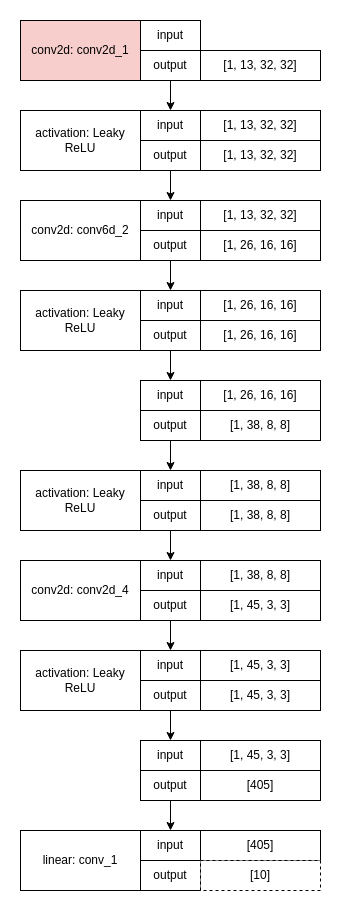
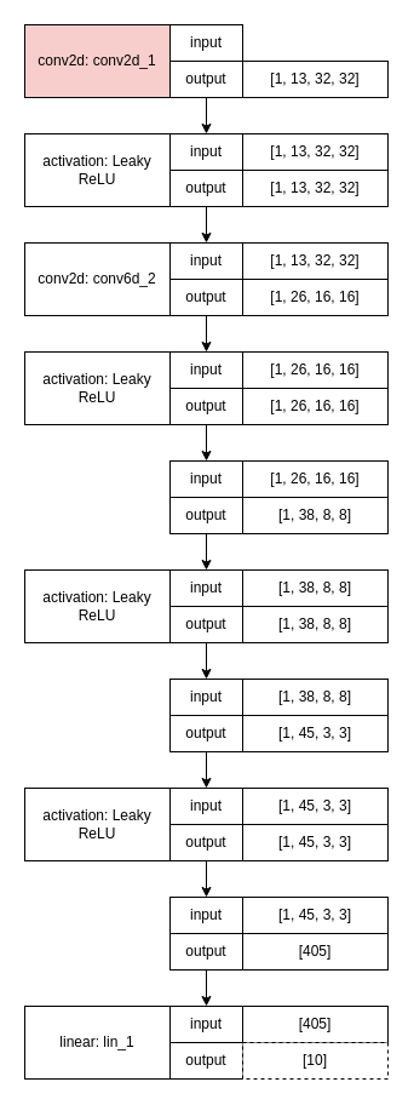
  <mxCell id="0" />
  <mxCell id="1" parent="0" />
  <mxCell id="2" value="" style="group" vertex="1" connectable="0" parent="1"><mxGeometry x="20" y="20" width="300" height="60" as="geometry" /></mxCell>
  <mxCell id="3" value="conv2d: conv2d_1" style="rounded=0;whiteSpace=wrap;html=1;fillColor=#f8cecc;" vertex="1" parent="2"><mxGeometry width="120" height="60" as="geometry" /></mxCell>
  <mxCell id="4" value="input" style="rounded=0;whiteSpace=wrap;html=1;" vertex="1" parent="2"><mxGeometry x="120" width="60" height="30" as="geometry" /></mxCell>
  <mxCell id="5" value="output" style="rounded=0;whiteSpace=wrap;html=1;" vertex="1" parent="2"><mxGeometry x="120" y="30" width="60" height="30" as="geometry" /></mxCell>
  <mxCell id="6" value="[1, 13, 32, 32]" style="rounded=0;whiteSpace=wrap;html=1;" vertex="1" parent="2"><mxGeometry x="180" y="30" width="120" height="30" as="geometry" /></mxCell>
  <mxCell id="7" value="" style="group" vertex="1" connectable="0" parent="1"><mxGeometry x="20" y="200" width="300" height="60" as="geometry" /></mxCell>
  <mxCell id="8" value="conv2d: conv6d_2" style="rounded=0;whiteSpace=wrap;html=1;" vertex="1" parent="7"><mxGeometry width="120" height="60" as="geometry" /></mxCell>
  <mxCell id="9" value="input" style="rounded=0;whiteSpace=wrap;html=1;" vertex="1" parent="7"><mxGeometry x="120" width="60" height="30" as="geometry" /></mxCell>
  <mxCell id="10" value="output" style="rounded=0;whiteSpace=wrap;html=1;" vertex="1" parent="7"><mxGeometry x="120" y="30" width="60" height="30" as="geometry" /></mxCell>
  <mxCell id="11" value="[1, 13, 32, 32]" style="rounded=0;whiteSpace=wrap;html=1;" vertex="1" parent="7"><mxGeometry x="180" width="120" height="30" as="geometry" /></mxCell>
  <mxCell id="12" value="[1, 26, 16, 16]" style="rounded=0;whiteSpace=wrap;html=1;" vertex="1" parent="7"><mxGeometry x="180" y="30" width="120" height="30" as="geometry" /></mxCell>
  <mxCell id="13" value="" style="group" vertex="1" connectable="0" parent="1"><mxGeometry x="20" y="380" width="300" height="60" as="geometry" /></mxCell>
  <mxCell id="14" value="input" style="rounded=0;whiteSpace=wrap;html=1;" vertex="1" parent="13"><mxGeometry x="120" width="60" height="30" as="geometry" /></mxCell>
  <mxCell id="15" value="output" style="rounded=0;whiteSpace=wrap;html=1;" vertex="1" parent="13"><mxGeometry x="120" y="30" width="60" height="30" as="geometry" /></mxCell>
  <mxCell id="16" value="[1, 26, 16, 16]" style="rounded=0;whiteSpace=wrap;html=1;" vertex="1" parent="13"><mxGeometry x="180" width="120" height="30" as="geometry" /></mxCell>
  <mxCell id="17" value="[1, 38, 8, 8]" style="rounded=0;whiteSpace=wrap;html=1;" vertex="1" parent="13"><mxGeometry x="180" y="30" width="120" height="30" as="geometry" /></mxCell>
  <mxCell id="18" value="" style="group" vertex="1" connectable="0" parent="1"><mxGeometry x="20" y="560" width="300" height="60" as="geometry" /></mxCell>
- <mxCell id="19" value="conv2d: conv2d_4" style="rounded=0;whiteSpace=wrap;html=1;" vertex="1" parent="18"><mxGeometry width="120" height="60" as="geometry" /></mxCell>
  <mxCell id="20" value="input" style="rounded=0;whiteSpace=wrap;html=1;" vertex="1" parent="18"><mxGeometry x="120" width="60" height="30" as="geometry" /></mxCell>
  <mxCell id="21" value="output" style="rounded=0;whiteSpace=wrap;html=1;" vertex="1" parent="18"><mxGeometry x="120" y="30" width="60" height="30" as="geometry" /></mxCell>
  <mxCell id="22" value="[1, 38, 8, 8]" style="rounded=0;whiteSpace=wrap;html=1;" vertex="1" parent="18"><mxGeometry x="180" width="120" height="30" as="geometry" /></mxCell>
  <mxCell id="23" value="[1, 45, 3, 3]" style="rounded=0;whiteSpace=wrap;html=1;" vertex="1" parent="18"><mxGeometry x="180" y="30" width="120" height="30" as="geometry" /></mxCell>
  <mxCell id="24" value="" style="group" vertex="1" connectable="0" parent="1"><mxGeometry x="20" y="740" width="300" height="60" as="geometry" /></mxCell>
  <mxCell id="25" value="input" style="rounded=0;whiteSpace=wrap;html=1;" vertex="1" parent="24"><mxGeometry x="120" width="60" height="30" as="geometry" /></mxCell>
  <mxCell id="26" value="output" style="rounded=0;whiteSpace=wrap;html=1;" vertex="1" parent="24"><mxGeometry x="120" y="30" width="60" height="30" as="geometry" /></mxCell>
  <mxCell id="27" value="[1, 45, 3, 3]" style="rounded=0;whiteSpace=wrap;html=1;" vertex="1" parent="24"><mxGeometry x="180" width="120" height="30" as="geometry" /></mxCell>
  <mxCell id="28" value="[405]" style="rounded=0;whiteSpace=wrap;html=1;" vertex="1" parent="24"><mxGeometry x="180" y="30" width="120" height="30" as="geometry" /></mxCell>
  <mxCell id="29" value="" style="group" vertex="1" connectable="0" parent="1"><mxGeometry x="20" y="830" width="300" height="60" as="geometry" /></mxCell>
- <mxCell id="30" value="linear: conv_1" style="rounded=0;whiteSpace=wrap;html=1;" vertex="1" parent="29"><mxGeometry width="120" height="60" as="geometry" /></mxCell>
+ <mxCell id="30" value="linear: lin_1" style="rounded=0;whiteSpace=wrap;html=1;" vertex="1" parent="29"><mxGeometry width="120" height="60" as="geometry" /></mxCell>
  <mxCell id="31" value="input" style="rounded=0;whiteSpace=wrap;html=1;" vertex="1" parent="29"><mxGeometry x="120" width="60" height="30" as="geometry" /></mxCell>
  <mxCell id="32" value="output" style="rounded=0;whiteSpace=wrap;html=1;" vertex="1" parent="29"><mxGeometry x="120" y="30" width="60" height="30" as="geometry" /></mxCell>
  <mxCell id="33" value="[405]" style="rounded=0;whiteSpace=wrap;html=1;" vertex="1" parent="29"><mxGeometry x="180" width="120" height="30" as="geometry" /></mxCell>
  <mxCell id="34" value="[10]" style="rounded=0;whiteSpace=wrap;html=1;dashed=1;" vertex="1" parent="29"><mxGeometry x="180" y="30" width="120" height="30" as="geometry" /></mxCell>
  <mxCell id="35" value="" style="group" vertex="1" connectable="0" parent="1"><mxGeometry x="20" y="110" width="300" height="60" as="geometry" /></mxCell>
  <mxCell id="36" value="activation: Leaky ReLU" style="rounded=0;whiteSpace=wrap;html=1;" vertex="1" parent="35"><mxGeometry width="120" height="60" as="geometry" /></mxCell>
  <mxCell id="37" value="input" style="rounded=0;whiteSpace=wrap;html=1;" vertex="1" parent="35"><mxGeometry x="120" width="60" height="30" as="geometry" /></mxCell>
  <mxCell id="38" value="output" style="rounded=0;whiteSpace=wrap;html=1;" vertex="1" parent="35"><mxGeometry x="120" y="30" width="60" height="30" as="geometry" /></mxCell>
  <mxCell id="39" value="[1, 13, 32, 32]" style="rounded=0;whiteSpace=wrap;html=1;" vertex="1" parent="35"><mxGeometry x="180" width="120" height="30" as="geometry" /></mxCell>
  <mxCell id="40" value="[1, 13, 32, 32]" style="rounded=0;whiteSpace=wrap;html=1;" vertex="1" parent="35"><mxGeometry x="180" y="30" width="120" height="30" as="geometry" /></mxCell>
  <mxCell id="41" value="" style="group" vertex="1" connectable="0" parent="1"><mxGeometry x="20" y="290" width="300" height="60" as="geometry" /></mxCell>
  <mxCell id="42" value="activation: Leaky ReLU" style="rounded=0;whiteSpace=wrap;html=1;" vertex="1" parent="41"><mxGeometry width="120" height="60" as="geometry" /></mxCell>
  <mxCell id="43" value="input" style="rounded=0;whiteSpace=wrap;html=1;" vertex="1" parent="41"><mxGeometry x="120" width="60" height="30" as="geometry" /></mxCell>
  <mxCell id="44" value="output" style="rounded=0;whiteSpace=wrap;html=1;" vertex="1" parent="41"><mxGeometry x="120" y="30" width="60" height="30" as="geometry" /></mxCell>
  <mxCell id="45" value="[1, 26, 16, 16]" style="rounded=0;whiteSpace=wrap;html=1;" vertex="1" parent="41"><mxGeometry x="180" width="120" height="30" as="geometry" /></mxCell>
  <mxCell id="46" value="[1, 26, 16, 16]" style="rounded=0;whiteSpace=wrap;html=1;" vertex="1" parent="41"><mxGeometry x="180" y="30" width="120" height="30" as="geometry" /></mxCell>
  <mxCell id="47" value="" style="group" vertex="1" connectable="0" parent="1"><mxGeometry x="20" y="470" width="300" height="60" as="geometry" /></mxCell>
  <mxCell id="48" value="activation: Leaky ReLU" style="rounded=0;whiteSpace=wrap;html=1;" vertex="1" parent="47"><mxGeometry width="120" height="60" as="geometry" /></mxCell>
  <mxCell id="49" value="input" style="rounded=0;whiteSpace=wrap;html=1;" vertex="1" parent="47"><mxGeometry x="120" width="60" height="30" as="geometry" /></mxCell>
  <mxCell id="50" value="output" style="rounded=0;whiteSpace=wrap;html=1;" vertex="1" parent="47"><mxGeometry x="120" y="30" width="60" height="30" as="geometry" /></mxCell>
  <mxCell id="51" value="[1, 38, 8, 8]" style="rounded=0;whiteSpace=wrap;html=1;" vertex="1" parent="47"><mxGeometry x="180" width="120" height="30" as="geometry" /></mxCell>
  <mxCell id="52" value="[1, 38, 8, 8]" style="rounded=0;whiteSpace=wrap;html=1;" vertex="1" parent="47"><mxGeometry x="180" y="30" width="120" height="30" as="geometry" /></mxCell>
  <mxCell id="53" value="" style="group" vertex="1" connectable="0" parent="1"><mxGeometry x="20" y="650" width="300" height="60" as="geometry" /></mxCell>
  <mxCell id="54" value="activation: Leaky ReLU" style="rounded=0;whiteSpace=wrap;html=1;" vertex="1" parent="53"><mxGeometry width="120" height="60" as="geometry" /></mxCell>
  <mxCell id="55" value="input" style="rounded=0;whiteSpace=wrap;html=1;" vertex="1" parent="53"><mxGeometry x="120" width="60" height="30" as="geometry" /></mxCell>
  <mxCell id="56" value="output" style="rounded=0;whiteSpace=wrap;html=1;" vertex="1" parent="53"><mxGeometry x="120" y="30" width="60" height="30" as="geometry" /></mxCell>
  <mxCell id="57" value="[1, 45, 3, 3]" style="rounded=0;whiteSpace=wrap;html=1;" vertex="1" parent="53"><mxGeometry x="180" width="120" height="30" as="geometry" /></mxCell>
  <mxCell id="58" value="[1, 45, 3, 3]" style="rounded=0;whiteSpace=wrap;html=1;" vertex="1" parent="53"><mxGeometry x="180" y="30" width="120" height="30" as="geometry" /></mxCell>
  <mxCell id="59" style="edgeStyle=orthogonalEdgeStyle;rounded=0;orthogonalLoop=1;jettySize=auto;html=1;entryX=0.5;entryY=0;entryDx=0;entryDy=0;" edge="1" parent="1" source="5" target="37"><mxGeometry relative="1" as="geometry" /></mxCell>
  <mxCell id="60" style="edgeStyle=orthogonalEdgeStyle;rounded=0;orthogonalLoop=1;jettySize=auto;html=1;entryX=0.5;entryY=0;entryDx=0;entryDy=0;" edge="1" parent="1" source="38" target="9"><mxGeometry relative="1" as="geometry" /></mxCell>
  <mxCell id="61" style="edgeStyle=orthogonalEdgeStyle;rounded=0;orthogonalLoop=1;jettySize=auto;html=1;entryX=0.5;entryY=0;entryDx=0;entryDy=0;" edge="1" parent="1" source="10" target="43"><mxGeometry relative="1" as="geometry" /></mxCell>
  <mxCell id="62" style="edgeStyle=orthogonalEdgeStyle;rounded=0;orthogonalLoop=1;jettySize=auto;html=1;entryX=0.5;entryY=0;entryDx=0;entryDy=0;" edge="1" parent="1" source="44" target="14"><mxGeometry relative="1" as="geometry" /></mxCell>
  <mxCell id="63" style="edgeStyle=orthogonalEdgeStyle;rounded=0;orthogonalLoop=1;jettySize=auto;html=1;entryX=0.5;entryY=0;entryDx=0;entryDy=0;" edge="1" parent="1" source="15" target="49"><mxGeometry relative="1" as="geometry" /></mxCell>
  <mxCell id="64" style="edgeStyle=orthogonalEdgeStyle;rounded=0;orthogonalLoop=1;jettySize=auto;html=1;entryX=0.5;entryY=0;entryDx=0;entryDy=0;" edge="1" parent="1" source="50" target="20"><mxGeometry relative="1" as="geometry" /></mxCell>
  <mxCell id="65" style="edgeStyle=orthogonalEdgeStyle;rounded=0;orthogonalLoop=1;jettySize=auto;html=1;entryX=0.5;entryY=0;entryDx=0;entryDy=0;" edge="1" parent="1" source="21" target="55"><mxGeometry relative="1" as="geometry" /></mxCell>
  <mxCell id="66" style="edgeStyle=orthogonalEdgeStyle;rounded=0;orthogonalLoop=1;jettySize=auto;html=1;entryX=0.5;entryY=0;entryDx=0;entryDy=0;" edge="1" parent="1" source="56" target="25"><mxGeometry relative="1" as="geometry" /></mxCell>
  <mxCell id="67" style="edgeStyle=orthogonalEdgeStyle;rounded=0;orthogonalLoop=1;jettySize=auto;html=1;entryX=0.5;entryY=0;entryDx=0;entryDy=0;" edge="1" parent="1" source="26" target="31"><mxGeometry relative="1" as="geometry" /></mxCell>
